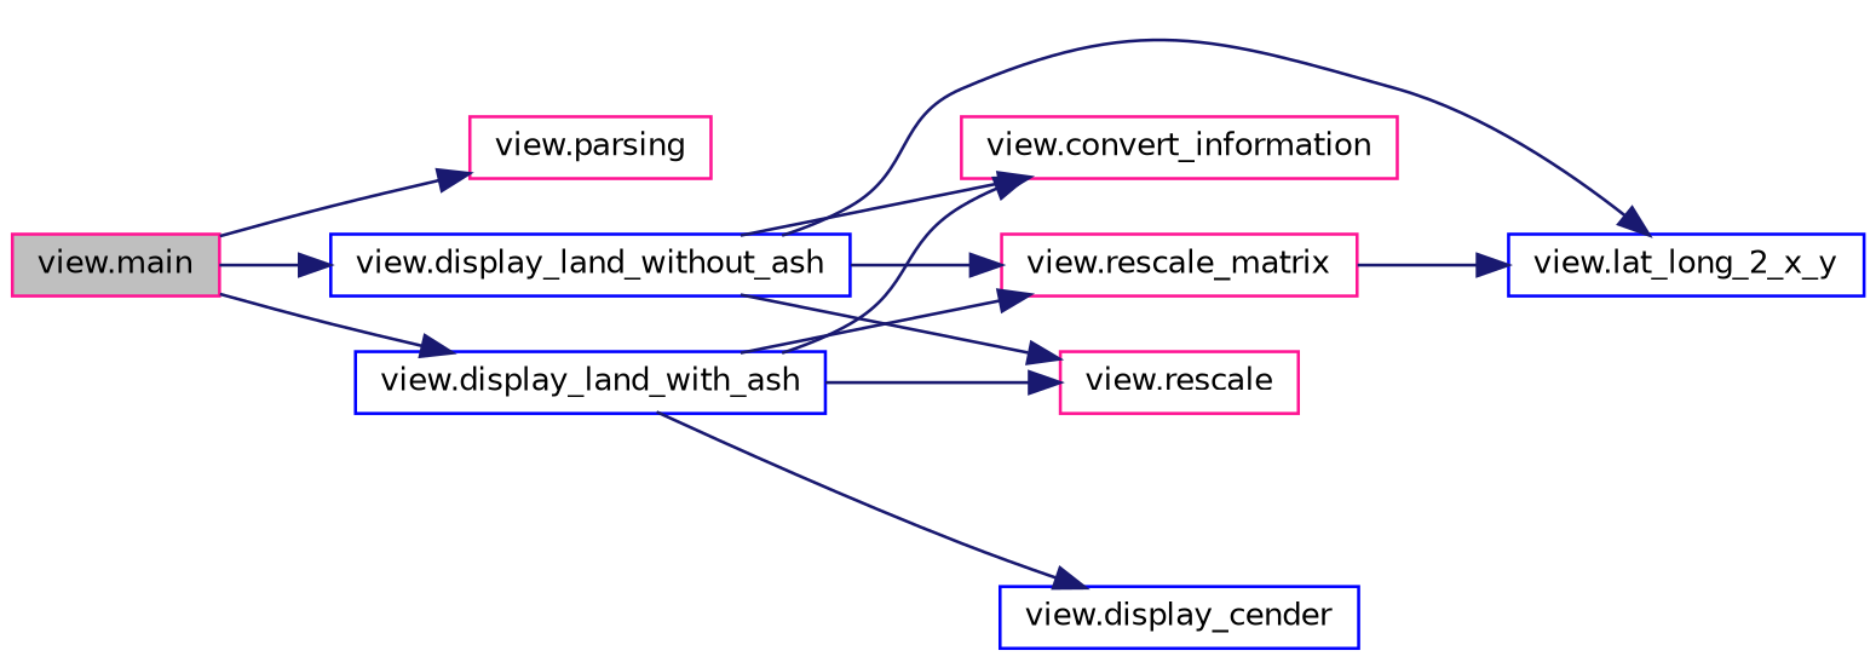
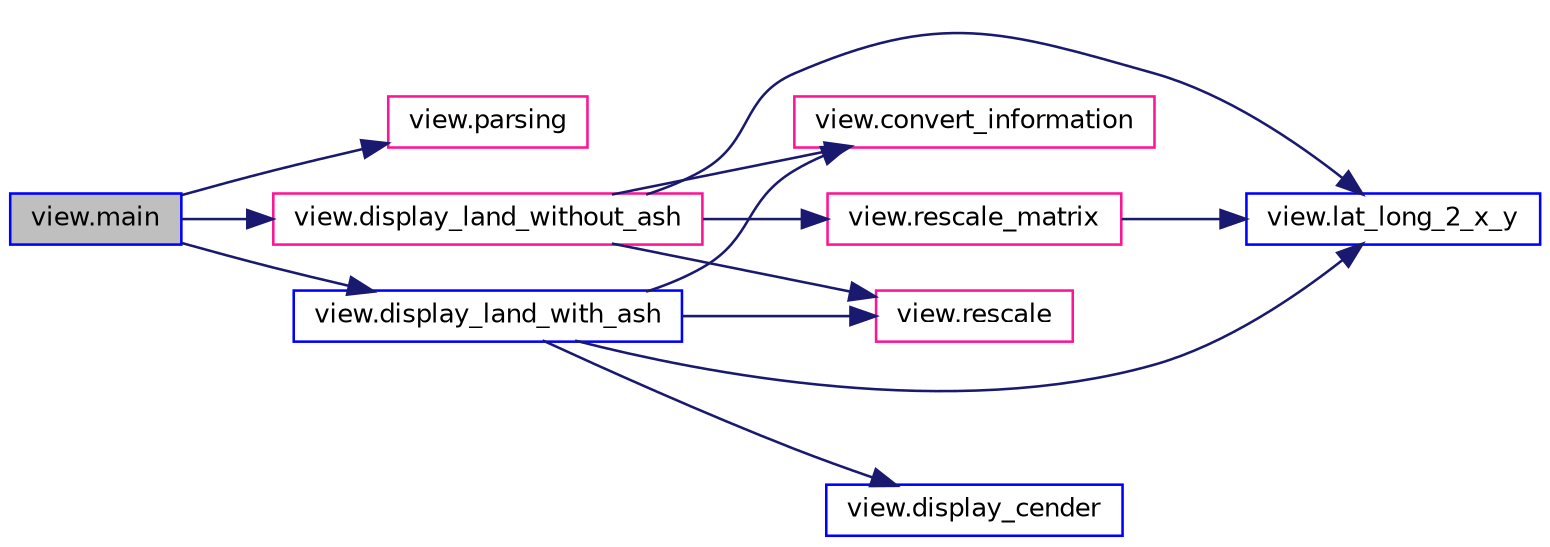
  digraph {
    rankdir=LR
    node [color=blue fillcolor=white fontname=Helvetica fontsize=10 shape=record style=filled]
    edge [color=midnightblue fontname=Helvetica fontsize=10 labelfontname=Helvetica labelfontsize=10 style=solid]
-   n1 [color=deeppink fillcolor=grey75 fontcolor=black height=0.2 label="view.main" width=0.4]
+   n1 [fillcolor=grey75 fontcolor=black height=0.2 label="view.main" width=0.4]
    n2 [color=deeppink height=0.2 label="view.parsing" width=0.4]
-   n3 [height=0.2 label="view.display_land_without_ash" width=0.4]
+   n3 [color=deeppink height=0.2 label="view.display_land_without_ash" width=0.4]
    n4 [height=0.2 label="view.display_land_with_ash" width=0.4]
    n5 [color=deeppink height=0.2 label="view.convert_information" width=0.4]
    n6 [height=0.2 label="view.lat_long_2_x_y" width=0.4]
    n7 [color=deeppink height=0.2 label="view.rescale_matrix" width=0.4]
    n8 [color=deeppink height=0.2 label="view.rescale" width=0.4]
    n9 [height=0.2 label="view.display_cender" width=0.4]
    n1 -> n2
    n1 -> n3
    n1 -> n4
    n3 -> n5
    n3 -> n6
    n3 -> n7
    n3 -> n8
    n4 -> n5
-   n4 -> n7
+   n4 -> n6
    n4 -> n8
    n4 -> n9
    n7 -> n6
  }
